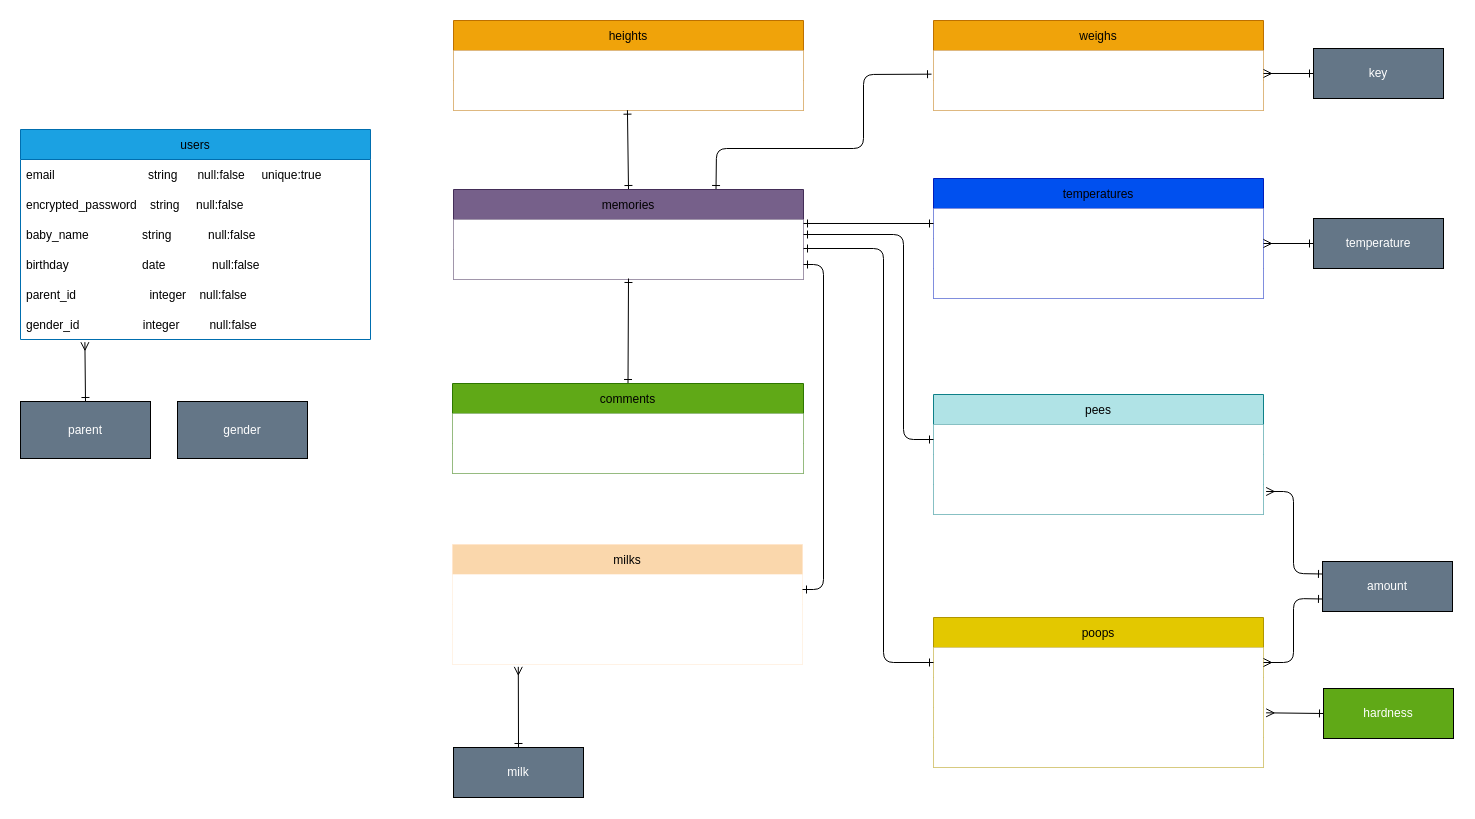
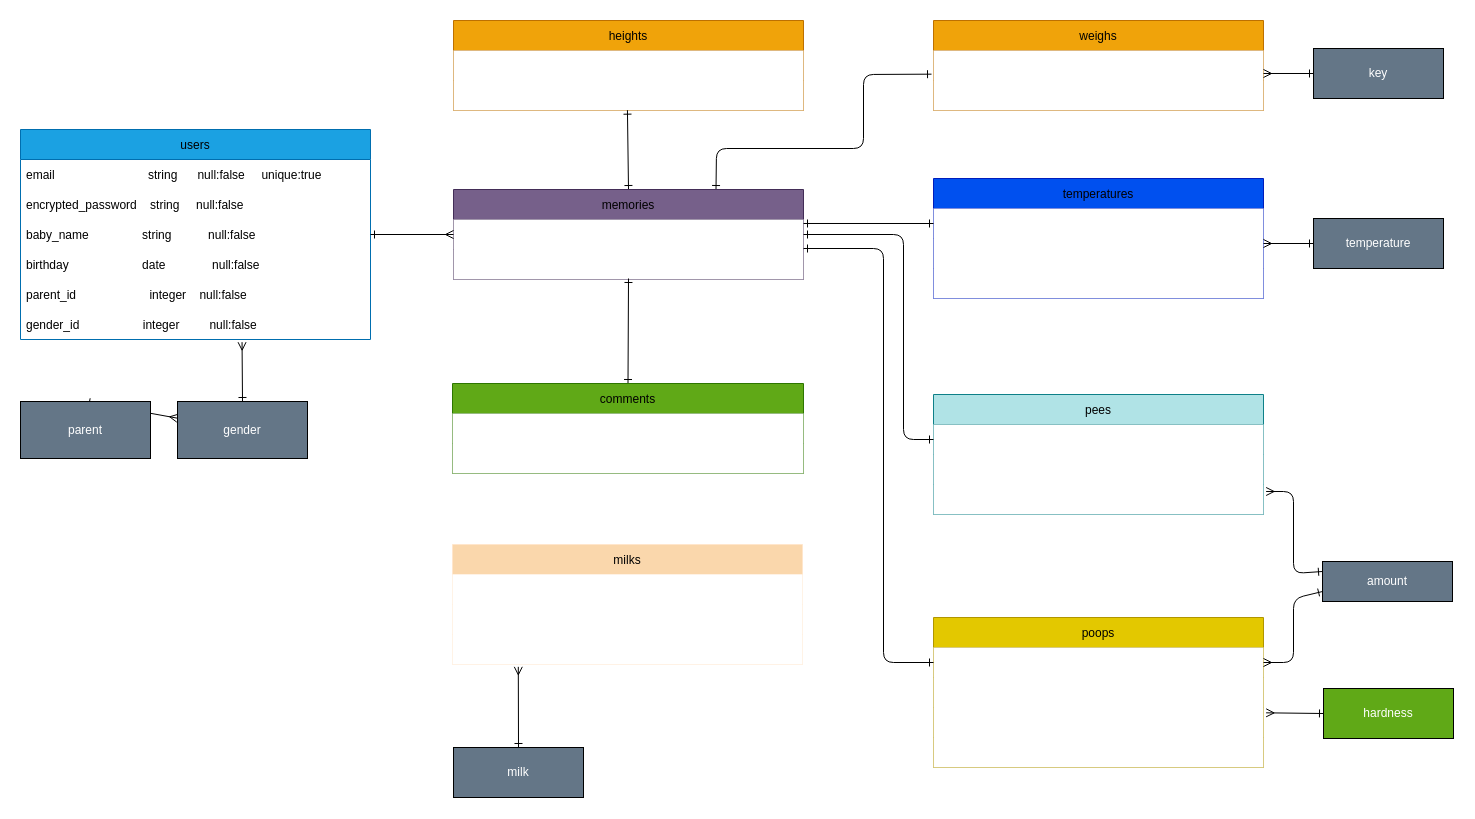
  <mxCell id="0" />
  <mxCell id="1" parent="0" />
  <mxCell id="2" value="users" style="swimlane;fontStyle=0;childLayout=stackLayout;horizontal=1;startSize=30;horizontalStack=0;resizeParent=1;resizeParentMax=0;resizeLast=0;collapsible=1;marginBottom=0;fillColor=#1ba1e2;strokeColor=#006EAF;labelBackgroundColor=none;fontColor=#000000;labelBorderColor=none;swimlaneFillColor=default;glass=0;rounded=0;" parent="1" vertex="1"><mxGeometry x="20" y="129" width="350" height="210" as="geometry" /></mxCell>
  <mxCell id="3" value="email                            string      null:false     unique:true" style="text;strokeColor=none;fillColor=none;align=left;verticalAlign=middle;spacingLeft=4;spacingRight=4;overflow=hidden;points=[[0,0.5],[1,0.5]];portConstraint=eastwest;rotatable=0;" parent="2" vertex="1"><mxGeometry y="30" width="350" height="30" as="geometry" /></mxCell>
  <mxCell id="4" value="encrypted_password    string     null:false" style="text;strokeColor=none;fillColor=none;align=left;verticalAlign=middle;spacingLeft=4;spacingRight=4;overflow=hidden;points=[[0,0.5],[1,0.5]];portConstraint=eastwest;rotatable=0;" parent="2" vertex="1"><mxGeometry y="60" width="350" height="30" as="geometry" /></mxCell>
  <mxCell id="5" value="baby_name                string           null:false" style="text;strokeColor=none;fillColor=none;align=left;verticalAlign=middle;spacingLeft=4;spacingRight=4;overflow=hidden;points=[[0,0.5],[1,0.5]];portConstraint=eastwest;rotatable=0;" parent="2" vertex="1"><mxGeometry y="90" width="350" height="30" as="geometry" /></mxCell>
  <mxCell id="6" value="birthday                      date              null:false" style="text;strokeColor=none;fillColor=none;align=left;verticalAlign=middle;spacingLeft=4;spacingRight=4;overflow=hidden;points=[[0,0.5],[1,0.5]];portConstraint=eastwest;rotatable=0;" parent="2" vertex="1"><mxGeometry y="120" width="350" height="30" as="geometry" /></mxCell>
  <mxCell id="7" value="parent_id                      integer    null:false" style="text;strokeColor=none;fillColor=none;align=left;verticalAlign=middle;spacingLeft=4;spacingRight=4;overflow=hidden;points=[[0,0.5],[1,0.5]];portConstraint=eastwest;rotatable=0;" parent="2" vertex="1"><mxGeometry y="150" width="350" height="30" as="geometry" /></mxCell>
  <mxCell id="8" value="gender_id                   integer         null:false" style="text;strokeColor=none;fillColor=none;align=left;verticalAlign=middle;spacingLeft=4;spacingRight=4;overflow=hidden;points=[[0,0.5],[1,0.5]];portConstraint=eastwest;rotatable=0;" parent="2" vertex="1"><mxGeometry y="180" width="350" height="30" as="geometry" /></mxCell>
- <mxCell id="9" style="edgeStyle=none;html=1;exitX=0.5;exitY=0;exitDx=0;exitDy=0;entryX=0.184;entryY=1.089;entryDx=0;entryDy=0;entryPerimeter=0;fontColor=#000000;strokeColor=#000000;endArrow=ERmany;endFill=0;startArrow=ERone;startFill=0;" edge="1" parent="1" source="10" target="8"><mxGeometry relative="1" as="geometry" /></mxCell>
+ <mxCell id="9" style="edgeStyle=none;html=1;exitX=0.5;exitY=0;exitDx=0;exitDy=0;fontColor=#000000;strokeColor=#000000;endArrow=ERmany;endFill=0;startArrow=ERone;startFill=0;" edge="1" parent="1" source="10" target="12"><mxGeometry relative="1" as="geometry" /></mxCell>
  <mxCell id="10" value="parent" style="rounded=0;whiteSpace=wrap;html=1;labelBackgroundColor=none;labelBorderColor=none;fontColor=#ffffff;fillColor=#647687;strokeColor=#000000;" parent="1" vertex="1"><mxGeometry x="20" y="401" width="130" height="57" as="geometry" /></mxCell>
+ <mxCell id="11" style="edgeStyle=none;html=1;exitX=0.5;exitY=0;exitDx=0;exitDy=0;entryX=0.633;entryY=1.089;entryDx=0;entryDy=0;entryPerimeter=0;fontColor=#000000;startArrow=ERone;startFill=0;endArrow=ERmany;endFill=0;strokeColor=#000000;" edge="1" parent="1" source="12" target="8"><mxGeometry relative="1" as="geometry" /></mxCell>
  <mxCell id="12" value="gender" style="rounded=0;whiteSpace=wrap;html=1;labelBackgroundColor=none;labelBorderColor=none;fillColor=#647687;strokeColor=#000000;fontColor=#ffffff;" parent="1" vertex="1"><mxGeometry x="177" y="401" width="130" height="57" as="geometry" /></mxCell>
  <mxCell id="13" value="heights" style="swimlane;fontStyle=0;childLayout=stackLayout;horizontal=1;startSize=30;horizontalStack=0;resizeParent=1;resizeParentMax=0;resizeLast=0;collapsible=1;marginBottom=0;labelBackgroundColor=none;labelBorderColor=none;fontColor=#000000;swimlaneFillColor=default;fillColor=#f0a30a;strokeColor=#BD7000;gradientColor=none;" parent="1" vertex="1"><mxGeometry x="453" y="20" width="350" height="90" as="geometry" /></mxCell>
  <mxCell id="14" value="height_id               integer         null:false" style="text;strokeColor=none;fillColor=default;align=left;verticalAlign=middle;spacingLeft=4;spacingRight=4;overflow=hidden;points=[[0,0.5],[1,0.5]];portConstraint=eastwest;rotatable=0;labelBackgroundColor=none;labelBorderColor=none;fontColor=#FFFFFF;" parent="13" vertex="1"><mxGeometry y="30" width="350" height="30" as="geometry" /></mxCell>
  <mxCell id="15" value="memo                   string" style="text;strokeColor=none;fillColor=default;align=left;verticalAlign=middle;spacingLeft=4;spacingRight=4;overflow=hidden;points=[[0,0.5],[1,0.5]];portConstraint=eastwest;rotatable=0;labelBackgroundColor=none;labelBorderColor=none;fontColor=#FFFFFF;" parent="13" vertex="1"><mxGeometry y="60" width="350" height="30" as="geometry" /></mxCell>
  <mxCell id="16" value="weighs" style="swimlane;fontStyle=0;childLayout=stackLayout;horizontal=1;startSize=30;horizontalStack=0;resizeParent=1;resizeParentMax=0;resizeLast=0;collapsible=1;marginBottom=0;labelBackgroundColor=none;labelBorderColor=none;fontColor=#000000;fillColor=#f0a30a;strokeColor=#BD7000;swimlaneFillColor=default;" parent="1" vertex="1"><mxGeometry x="933" y="20" width="330" height="90" as="geometry" /></mxCell>
  <mxCell id="17" value="weigh_id              integer            null:false" style="text;strokeColor=none;fillColor=default;align=left;verticalAlign=middle;spacingLeft=4;spacingRight=4;overflow=hidden;points=[[0,0.5],[1,0.5]];portConstraint=eastwest;rotatable=0;labelBackgroundColor=none;labelBorderColor=none;fontColor=#FFFFFF;" parent="16" vertex="1"><mxGeometry y="30" width="330" height="30" as="geometry" /></mxCell>
  <mxCell id="18" value="memo                   string" style="text;strokeColor=none;fillColor=default;align=left;verticalAlign=middle;spacingLeft=4;spacingRight=4;overflow=hidden;points=[[0,0.5],[1,0.5]];portConstraint=eastwest;rotatable=0;labelBackgroundColor=none;labelBorderColor=none;fontColor=#FFFFFF;" parent="16" vertex="1"><mxGeometry y="60" width="330" height="30" as="geometry" /></mxCell>
  <mxCell id="19" value="temperatures" style="swimlane;fontStyle=0;childLayout=stackLayout;horizontal=1;startSize=30;horizontalStack=0;resizeParent=1;resizeParentMax=0;resizeLast=0;collapsible=1;marginBottom=0;labelBackgroundColor=none;labelBorderColor=none;fontColor=#000000;fillColor=#0050ef;strokeColor=#001DBC;swimlaneFillColor=default;" parent="1" vertex="1"><mxGeometry x="933" y="178" width="330" height="120" as="geometry" /></mxCell>
  <mxCell id="20" value="temperature_id    integer         null:false" style="text;strokeColor=none;fillColor=default;align=left;verticalAlign=middle;spacingLeft=4;spacingRight=4;overflow=hidden;points=[[0,0.5],[1,0.5]];portConstraint=eastwest;rotatable=0;labelBackgroundColor=none;labelBorderColor=none;fontColor=#FFFFFF;" parent="19" vertex="1"><mxGeometry y="30" width="330" height="30" as="geometry" /></mxCell>
  <mxCell id="21" value="memo                   string" style="text;strokeColor=none;fillColor=default;align=left;verticalAlign=middle;spacingLeft=4;spacingRight=4;overflow=hidden;points=[[0,0.5],[1,0.5]];portConstraint=eastwest;rotatable=0;labelBackgroundColor=none;labelBorderColor=none;fontColor=#FFFFFF;" parent="19" vertex="1"><mxGeometry y="60" width="330" height="30" as="geometry" /></mxCell>
  <mxCell id="22" value="memory              references    null:false    foreign_key:true" style="text;strokeColor=none;fillColor=default;align=left;verticalAlign=middle;spacingLeft=4;spacingRight=4;overflow=hidden;points=[[0,0.5],[1,0.5]];portConstraint=eastwest;rotatable=0;labelBackgroundColor=none;labelBorderColor=none;fontColor=#FFFFFF;" parent="19" vertex="1"><mxGeometry y="90" width="330" height="30" as="geometry" /></mxCell>
  <mxCell id="23" value="milks" style="swimlane;fontStyle=0;childLayout=stackLayout;horizontal=1;startSize=30;horizontalStack=0;resizeParent=1;resizeParentMax=0;resizeLast=0;collapsible=1;marginBottom=0;labelBackgroundColor=none;labelBorderColor=none;fillColor=#fad7ac;strokeColor=#FFE6CC;swimlaneFillColor=none;fontColor=#000000;" parent="1" vertex="1"><mxGeometry x="452" y="544" width="350" height="120" as="geometry" /></mxCell>
  <mxCell id="24" value="milk_id                   integer    null:false" style="text;strokeColor=none;fillColor=default;align=left;verticalAlign=middle;spacingLeft=4;spacingRight=4;overflow=hidden;points=[[0,0.5],[1,0.5]];portConstraint=eastwest;rotatable=0;labelBackgroundColor=none;labelBorderColor=none;fontColor=#FFFFFF;" parent="23" vertex="1"><mxGeometry y="30" width="350" height="30" as="geometry" /></mxCell>
  <mxCell id="25" value="memo                   string" style="text;strokeColor=none;fillColor=default;align=left;verticalAlign=middle;spacingLeft=4;spacingRight=4;overflow=hidden;points=[[0,0.5],[1,0.5]];portConstraint=eastwest;rotatable=0;labelBackgroundColor=none;labelBorderColor=none;fontColor=#FFFFFF;" parent="23" vertex="1"><mxGeometry y="60" width="350" height="30" as="geometry" /></mxCell>
  <mxCell id="26" value="memory                       references    null:false    foreign_key:true" style="text;strokeColor=none;fillColor=default;align=left;verticalAlign=middle;spacingLeft=4;spacingRight=4;overflow=hidden;points=[[0,0.5],[1,0.5]];portConstraint=eastwest;rotatable=0;labelBackgroundColor=none;labelBorderColor=none;fontColor=#FFFFFF;" parent="23" vertex="1"><mxGeometry y="90" width="350" height="30" as="geometry" /></mxCell>
  <mxCell id="27" value="pees" style="swimlane;fontStyle=0;childLayout=stackLayout;horizontal=1;startSize=30;horizontalStack=0;resizeParent=1;resizeParentMax=0;resizeLast=0;collapsible=1;marginBottom=0;labelBackgroundColor=none;labelBorderColor=none;fillColor=#b0e3e6;strokeColor=#0e8088;swimlaneFillColor=default;fontColor=#000000;" parent="1" vertex="1"><mxGeometry x="933" y="394" width="330" height="120" as="geometry" /></mxCell>
  <mxCell id="28" value="amount_id                   integer    null:false" style="text;strokeColor=none;fillColor=default;align=left;verticalAlign=middle;spacingLeft=4;spacingRight=4;overflow=hidden;points=[[0,0.5],[1,0.5]];portConstraint=eastwest;rotatable=0;labelBackgroundColor=none;labelBorderColor=none;fontColor=#FFFFFF;" parent="27" vertex="1"><mxGeometry y="30" width="330" height="30" as="geometry" /></mxCell>
  <mxCell id="29" value="memo                   string" style="text;strokeColor=none;fillColor=default;align=left;verticalAlign=middle;spacingLeft=4;spacingRight=4;overflow=hidden;points=[[0,0.5],[1,0.5]];portConstraint=eastwest;rotatable=0;labelBackgroundColor=none;labelBorderColor=none;fontColor=#FFFFFF;" parent="27" vertex="1"><mxGeometry y="60" width="330" height="30" as="geometry" /></mxCell>
  <mxCell id="30" value="memory                references    null:false    foreign_key:true" style="text;strokeColor=none;fillColor=default;align=left;verticalAlign=middle;spacingLeft=4;spacingRight=4;overflow=hidden;points=[[0,0.5],[1,0.5]];portConstraint=eastwest;rotatable=0;labelBackgroundColor=none;labelBorderColor=none;fontColor=#FFFFFF;" parent="27" vertex="1"><mxGeometry y="90" width="330" height="30" as="geometry" /></mxCell>
  <mxCell id="31" value="poops" style="swimlane;fontStyle=0;childLayout=stackLayout;horizontal=1;startSize=30;horizontalStack=0;resizeParent=1;resizeParentMax=0;resizeLast=0;collapsible=1;marginBottom=0;labelBackgroundColor=none;labelBorderColor=none;fillColor=#e3c800;strokeColor=#B09500;swimlaneFillColor=default;fontColor=#000000;" parent="1" vertex="1"><mxGeometry x="933" y="617" width="330" height="150" as="geometry" /></mxCell>
  <mxCell id="32" value="amount_id                 integer    null:false" style="text;strokeColor=none;fillColor=default;align=left;verticalAlign=middle;spacingLeft=4;spacingRight=4;overflow=hidden;points=[[0,0.5],[1,0.5]];portConstraint=eastwest;rotatable=0;labelBackgroundColor=none;labelBorderColor=none;fontColor=#FFFFFF;" parent="31" vertex="1"><mxGeometry y="30" width="330" height="30" as="geometry" /></mxCell>
  <mxCell id="33" value="hardness_id              integer    null:false" style="text;strokeColor=none;fillColor=default;align=left;verticalAlign=middle;spacingLeft=4;spacingRight=4;overflow=hidden;points=[[0,0.5],[1,0.5]];portConstraint=eastwest;rotatable=0;labelBackgroundColor=none;labelBorderColor=none;fontColor=#FFFFFF;" parent="31" vertex="1"><mxGeometry y="60" width="330" height="30" as="geometry" /></mxCell>
  <mxCell id="34" value="memo                   string" style="text;strokeColor=none;fillColor=default;align=left;verticalAlign=middle;spacingLeft=4;spacingRight=4;overflow=hidden;points=[[0,0.5],[1,0.5]];portConstraint=eastwest;rotatable=0;labelBackgroundColor=none;labelBorderColor=none;fontColor=#FFFFFF;" parent="31" vertex="1"><mxGeometry y="90" width="330" height="30" as="geometry" /></mxCell>
  <mxCell id="35" value="memory                 references    null:false    foreign_key:true" style="text;strokeColor=none;fillColor=default;align=left;verticalAlign=middle;spacingLeft=4;spacingRight=4;overflow=hidden;points=[[0,0.5],[1,0.5]];portConstraint=eastwest;rotatable=0;labelBackgroundColor=none;labelBorderColor=none;fontColor=#FFFFFF;" parent="31" vertex="1"><mxGeometry y="120" width="330" height="30" as="geometry" /></mxCell>
  <mxCell id="36" style="edgeStyle=none;html=1;exitX=0.5;exitY=0;exitDx=0;exitDy=0;entryX=0.497;entryY=0.989;entryDx=0;entryDy=0;entryPerimeter=0;fontColor=#000000;startArrow=ERone;startFill=0;endArrow=ERone;endFill=0;strokeColor=#000000;" edge="1" parent="1" source="38" target="15"><mxGeometry relative="1" as="geometry" /></mxCell>
  <mxCell id="37" style="edgeStyle=none;html=1;exitX=0.75;exitY=0;exitDx=0;exitDy=0;entryX=-0.006;entryY=-0.211;entryDx=0;entryDy=0;entryPerimeter=0;fontColor=#000000;startArrow=ERone;startFill=0;endArrow=ERone;endFill=0;strokeColor=#000000;" edge="1" parent="1" source="38" target="18"><mxGeometry relative="1" as="geometry"><Array as="points"><mxPoint x="716" y="148" /><mxPoint x="863" y="148" /><mxPoint x="863" y="74" /></Array></mxGeometry></mxCell>
  <mxCell id="38" value="memories" style="swimlane;fontStyle=0;childLayout=stackLayout;horizontal=1;startSize=30;horizontalStack=0;resizeParent=1;resizeParentMax=0;resizeLast=0;collapsible=1;marginBottom=0;labelBackgroundColor=none;labelBorderColor=none;fontColor=#000000;swimlaneFillColor=default;fillColor=#76608a;strokeColor=#432D57;gradientColor=none;" parent="1" vertex="1"><mxGeometry x="453" y="189" width="350" height="90" as="geometry" /></mxCell>
  <mxCell id="39" value="comment              text         " style="text;strokeColor=none;fillColor=default;align=left;verticalAlign=middle;spacingLeft=4;spacingRight=4;overflow=hidden;points=[[0,0.5],[1,0.5]];portConstraint=eastwest;rotatable=0;labelBackgroundColor=none;labelBorderColor=none;fontColor=#FFFFFF;" parent="38" vertex="1"><mxGeometry y="30" width="350" height="30" as="geometry" /></mxCell>
  <mxCell id="40" value="user                     references    null:false    foreign_key:true" style="text;strokeColor=none;fillColor=default;align=left;verticalAlign=middle;spacingLeft=4;spacingRight=4;overflow=hidden;points=[[0,0.5],[1,0.5]];portConstraint=eastwest;rotatable=0;labelBackgroundColor=none;labelBorderColor=none;fontColor=#FFFFFF;" parent="38" vertex="1"><mxGeometry y="60" width="350" height="30" as="geometry" /></mxCell>
  <mxCell id="41" style="edgeStyle=none;html=1;exitX=0;exitY=0.5;exitDx=0;exitDy=0;fontColor=#000000;startArrow=ERone;startFill=0;endArrow=ERmany;endFill=0;strokeColor=#000000;entryX=1;entryY=0.833;entryDx=0;entryDy=0;entryPerimeter=0;" edge="1" parent="1" source="42"><mxGeometry relative="1" as="geometry"><mxPoint x="1263" y="72.99" as="targetPoint" /></mxGeometry></mxCell>
  <mxCell id="42" value="key" style="rounded=0;whiteSpace=wrap;html=1;labelBackgroundColor=none;labelBorderColor=none;fontColor=#ffffff;fillColor=#647687;strokeColor=#000000;" parent="1" vertex="1"><mxGeometry x="1313" y="48" width="130" height="50" as="geometry" /></mxCell>
  <mxCell id="43" style="edgeStyle=none;html=1;exitX=0;exitY=0.5;exitDx=0;exitDy=0;fontColor=#000000;startArrow=ERone;startFill=0;endArrow=ERmany;endFill=0;strokeColor=#000000;" edge="1" parent="1" source="44"><mxGeometry relative="1" as="geometry"><mxPoint x="1263" y="243" as="targetPoint" /></mxGeometry></mxCell>
  <mxCell id="44" value="temperature" style="rounded=0;whiteSpace=wrap;html=1;labelBackgroundColor=none;labelBorderColor=none;fontColor=#ffffff;fillColor=#647687;strokeColor=#000000;" parent="1" vertex="1"><mxGeometry x="1313" y="218" width="130" height="50" as="geometry" /></mxCell>
  <mxCell id="45" style="edgeStyle=none;html=1;exitX=0;exitY=0.5;exitDx=0;exitDy=0;entryX=1.008;entryY=0.178;entryDx=0;entryDy=0;entryPerimeter=0;fontColor=#000000;startArrow=ERone;startFill=0;endArrow=ERmany;endFill=0;strokeColor=#000000;" edge="1" parent="1" source="46" target="34"><mxGeometry relative="1" as="geometry" /></mxCell>
  <mxCell id="46" value="hardness" style="rounded=0;whiteSpace=wrap;html=1;labelBackgroundColor=none;labelBorderColor=none;fontColor=#ffffff;fillColor=#60a917;strokeColor=#000000;" parent="1" vertex="1"><mxGeometry x="1323" y="688" width="130" height="50" as="geometry" /></mxCell>
  <mxCell id="47" style="edgeStyle=none;html=1;exitX=0;exitY=0.25;exitDx=0;exitDy=0;entryX=1.008;entryY=0.233;entryDx=0;entryDy=0;entryPerimeter=0;fontColor=#000000;startArrow=ERone;startFill=0;endArrow=ERmany;endFill=0;strokeColor=#000000;" edge="1" parent="1" source="49"><mxGeometry relative="1" as="geometry"><mxPoint x="1265.64" y="490.99" as="targetPoint" /><Array as="points"><mxPoint x="1293" y="573" /><mxPoint x="1293" y="491" /></Array></mxGeometry></mxCell>
  <mxCell id="48" style="edgeStyle=none;html=1;exitX=0;exitY=0.75;exitDx=0;exitDy=0;entryX=1;entryY=0.5;entryDx=0;entryDy=0;fontColor=#000000;startArrow=ERone;startFill=0;endArrow=ERmany;endFill=0;strokeColor=#000000;" edge="1" parent="1" source="49" target="32"><mxGeometry relative="1" as="geometry"><Array as="points"><mxPoint x="1293" y="598" /><mxPoint x="1293" y="662" /></Array></mxGeometry></mxCell>
- <mxCell id="49" value="amount" style="rounded=0;whiteSpace=wrap;html=1;labelBackgroundColor=none;labelBorderColor=none;fontColor=#ffffff;fillColor=#647687;strokeColor=#000000;" parent="1" vertex="1"><mxGeometry x="1322" y="561" width="130" height="50" as="geometry" /></mxCell>
+ <mxCell id="49" value="amount" style="rounded=0;whiteSpace=wrap;html=1;labelBackgroundColor=none;labelBorderColor=none;fontColor=#ffffff;fillColor=#647687;strokeColor=#000000;" parent="1" vertex="1"><mxGeometry x="1322" y="561" width="130" height="40" as="geometry" /></mxCell>
  <mxCell id="50" style="edgeStyle=none;html=1;exitX=0.5;exitY=0;exitDx=0;exitDy=0;entryX=0.188;entryY=1.078;entryDx=0;entryDy=0;entryPerimeter=0;fontColor=#000000;startArrow=ERone;startFill=0;endArrow=ERmany;endFill=0;strokeColor=#000000;" edge="1" parent="1" source="51" target="26"><mxGeometry relative="1" as="geometry" /></mxCell>
  <mxCell id="51" value="milk" style="rounded=0;whiteSpace=wrap;html=1;labelBackgroundColor=none;labelBorderColor=none;fontColor=#ffffff;fillColor=#647687;strokeColor=#000000;" parent="1" vertex="1"><mxGeometry x="453" y="747" width="130" height="50" as="geometry" /></mxCell>
  <mxCell id="52" style="edgeStyle=none;html=1;exitX=0.5;exitY=0;exitDx=0;exitDy=0;fontColor=#000000;startArrow=ERone;startFill=0;endArrow=ERone;endFill=0;strokeColor=#000000;" edge="1" parent="1" source="53"><mxGeometry relative="1" as="geometry"><mxPoint x="628" y="278" as="targetPoint" /></mxGeometry></mxCell>
  <mxCell id="53" value="comments" style="swimlane;fontStyle=0;childLayout=stackLayout;horizontal=1;startSize=30;horizontalStack=0;resizeParent=1;resizeParentMax=0;resizeLast=0;collapsible=1;marginBottom=0;swimlaneFillColor=default;fillColor=#60a917;fontColor=#000000;strokeColor=#2D7600;" vertex="1" parent="1"><mxGeometry x="452" y="383" width="351" height="90" as="geometry" /></mxCell>
  <mxCell id="54" value="worked_at    datetime       null:false" style="text;strokeColor=none;fillColor=default;align=left;verticalAlign=middle;spacingLeft=4;spacingRight=4;overflow=hidden;points=[[0,0.5],[1,0.5]];portConstraint=eastwest;rotatable=0;labelBackgroundColor=none;labelBorderColor=none;fontColor=#FFFFFF;" parent="53" vertex="1"><mxGeometry y="30" width="351" height="30" as="geometry" /></mxCell>
  <mxCell id="55" value="memory              references    null:false    foreign_key:true" style="text;strokeColor=none;fillColor=default;align=left;verticalAlign=middle;spacingLeft=4;spacingRight=4;overflow=hidden;points=[[0,0.5],[1,0.5]];portConstraint=eastwest;rotatable=0;labelBackgroundColor=none;labelBorderColor=none;fontColor=#FFFFFF;" vertex="1" parent="53"><mxGeometry y="60" width="351" height="30" as="geometry" /></mxCell>
+ <mxCell id="56" style="edgeStyle=none;html=1;exitX=1;exitY=0.5;exitDx=0;exitDy=0;entryX=0;entryY=0.5;entryDx=0;entryDy=0;fontColor=#000000;startArrow=ERone;startFill=0;endArrow=ERmany;endFill=0;strokeColor=#000000;" edge="1" parent="1" source="5" target="39"><mxGeometry relative="1" as="geometry" /></mxCell>
  <mxCell id="57" style="edgeStyle=none;html=1;exitX=0;exitY=0.5;exitDx=0;exitDy=0;entryX=1;entryY=0.133;entryDx=0;entryDy=0;entryPerimeter=0;fontColor=#000000;startArrow=ERone;startFill=0;endArrow=ERone;endFill=0;strokeColor=#000000;" edge="1" parent="1" source="20" target="39"><mxGeometry relative="1" as="geometry" /></mxCell>
  <mxCell id="58" style="edgeStyle=none;html=1;exitX=0;exitY=0.5;exitDx=0;exitDy=0;entryX=1;entryY=0.5;entryDx=0;entryDy=0;fontColor=#000000;startArrow=ERone;startFill=0;endArrow=ERone;endFill=0;strokeColor=#000000;" edge="1" parent="1" source="28" target="39"><mxGeometry relative="1" as="geometry"><Array as="points"><mxPoint x="903" y="439" /><mxPoint x="903" y="234" /></Array></mxGeometry></mxCell>
- <mxCell id="59" style="edgeStyle=none;html=1;exitX=1;exitY=0.5;exitDx=0;exitDy=0;entryX=1;entryY=0.5;entryDx=0;entryDy=0;fontColor=#000000;startArrow=ERone;startFill=0;endArrow=ERone;endFill=0;strokeColor=#000000;" edge="1" parent="1" source="24" target="40"><mxGeometry relative="1" as="geometry"><Array as="points"><mxPoint x="823" y="589" /><mxPoint x="823" y="264" /></Array></mxGeometry></mxCell>
  <mxCell id="60" style="edgeStyle=none;html=1;exitX=0;exitY=0.5;exitDx=0;exitDy=0;fontColor=#000000;startArrow=ERone;startFill=0;endArrow=ERone;endFill=0;strokeColor=#000000;" edge="1" parent="1" source="32"><mxGeometry relative="1" as="geometry"><mxPoint x="803" y="248" as="targetPoint" /><Array as="points"><mxPoint x="883" y="662" /><mxPoint x="883" y="248" /></Array></mxGeometry></mxCell>
